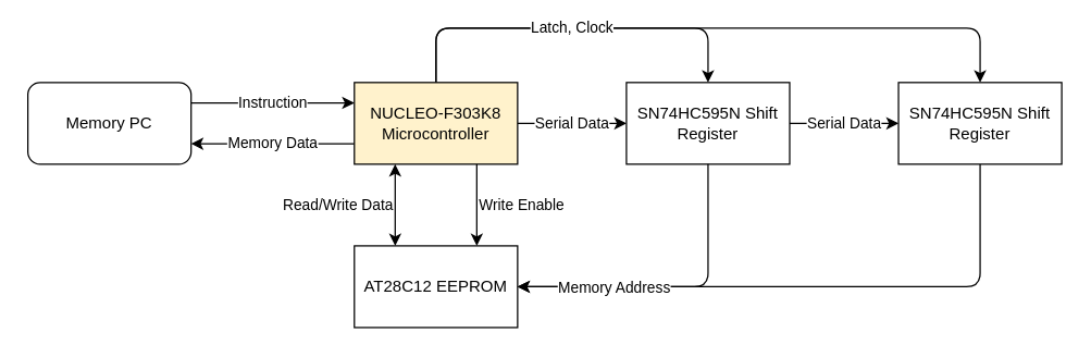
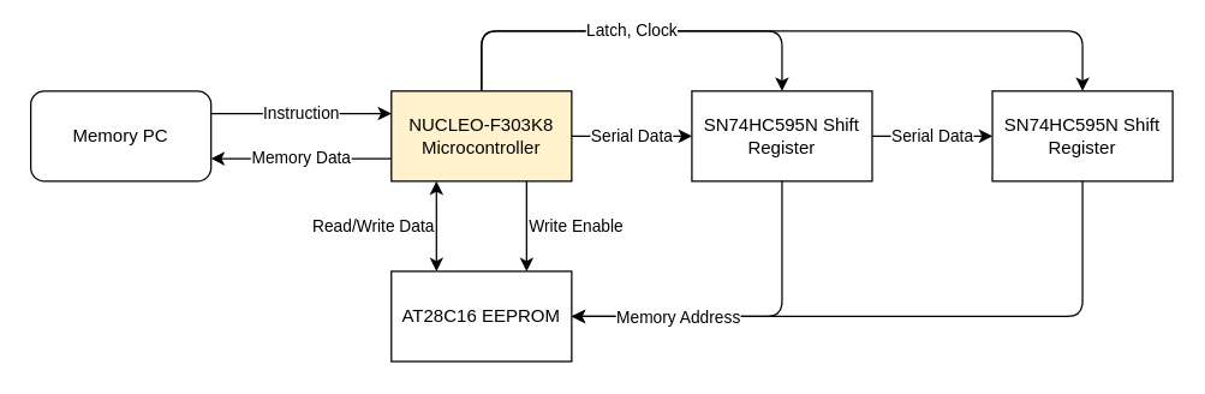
  <mxCell id="0" />
  <mxCell id="1" parent="0" />
  <mxCell id="2" value="Instruction" style="edgeStyle=none;html=1;exitX=1;exitY=0.25;exitDx=0;exitDy=0;entryX=0;entryY=0.25;entryDx=0;entryDy=0;startArrow=none;startFill=0;" edge="1" parent="1" source="6" target="10"><mxGeometry relative="1" as="geometry" /></mxCell>
  <mxCell id="3" value="Read/Write Data" style="edgeStyle=none;html=1;exitX=0.25;exitY=1;exitDx=0;exitDy=0;entryX=0.25;entryY=0;entryDx=0;entryDy=0;startArrow=classic;startFill=1;align=right;" edge="1" parent="1" source="10" target="15"><mxGeometry relative="1" as="geometry" /></mxCell>
  <mxCell id="4" style="edgeStyle=none;html=1;exitX=0.5;exitY=0;exitDx=0;exitDy=0;startArrow=none;startFill=0;endArrow=classic;endFill=1;entryX=0.5;entryY=0;entryDx=0;entryDy=0;" edge="1" parent="1" source="10" target="14"><mxGeometry relative="1" as="geometry"><mxPoint x="780" y="30" as="targetPoint" /><Array as="points"><mxPoint x="320" y="20" /><mxPoint x="720" y="20" /></Array></mxGeometry></mxCell>
  <mxCell id="5" value="Latch, Clock" style="edgeStyle=none;html=1;startArrow=none;startFill=0;endArrow=classic;endFill=1;entryX=0.5;entryY=0;entryDx=0;entryDy=0;exitX=0.5;exitY=0;exitDx=0;exitDy=0;" edge="1" parent="1" source="10" target="12"><mxGeometry relative="1" as="geometry"><mxPoint x="520" y="30" as="targetPoint" /><mxPoint x="110" y="40" as="sourcePoint" /><Array as="points"><mxPoint x="320" y="20" /><mxPoint x="520" y="20" /></Array></mxGeometry></mxCell>
  <mxCell id="6" value="Memory PC" style="rounded=1;whiteSpace=wrap;html=1;" vertex="1" parent="1"><mxGeometry x="20" y="60" width="120" height="60" as="geometry" /></mxCell>
  <mxCell id="7" value="Serial Data" style="edgeStyle=none;html=1;exitX=1;exitY=0.5;exitDx=0;exitDy=0;entryX=0;entryY=0.5;entryDx=0;entryDy=0;startArrow=none;startFill=0;" edge="1" parent="1" source="10" target="12"><mxGeometry relative="1" as="geometry"><mxPoint as="offset" /></mxGeometry></mxCell>
  <mxCell id="8" value="Write Enable" style="edgeStyle=none;html=1;startArrow=none;startFill=0;entryX=0.75;entryY=0;entryDx=0;entryDy=0;exitX=0.75;exitY=1;exitDx=0;exitDy=0;align=left;" edge="1" parent="1" source="10" target="15"><mxGeometry relative="1" as="geometry"><mxPoint x="450" y="160" as="targetPoint" /></mxGeometry></mxCell>
  <mxCell id="9" value="Memory Data" style="edgeStyle=none;html=1;exitX=0;exitY=0.75;exitDx=0;exitDy=0;entryX=1;entryY=0.75;entryDx=0;entryDy=0;startArrow=none;startFill=0;" edge="1" parent="1" source="10" target="6"><mxGeometry relative="1" as="geometry" /></mxCell>
  <mxCell id="10" value="NUCLEO-F303K8&lt;br&gt;Microcontroller" style="rounded=0;whiteSpace=wrap;html=1;fillColor=#fff2cc;" vertex="1" parent="1"><mxGeometry x="260" y="60" width="120" height="60" as="geometry" /></mxCell>
  <mxCell id="11" value="Serial Data" style="edgeStyle=none;html=1;exitX=1;exitY=0.5;exitDx=0;exitDy=0;entryX=0;entryY=0.5;entryDx=0;entryDy=0;startArrow=none;startFill=0;" edge="1" parent="1" source="12" target="14"><mxGeometry relative="1" as="geometry"><mxPoint as="offset" /></mxGeometry></mxCell>
  <mxCell id="12" value="SN74HC595N Shift Register" style="rounded=0;whiteSpace=wrap;html=1;" vertex="1" parent="1"><mxGeometry x="460" y="60" width="120" height="60" as="geometry" /></mxCell>
  <mxCell id="13" value="" style="edgeStyle=none;html=1;entryX=1;entryY=0.5;entryDx=0;entryDy=0;startArrow=none;startFill=0;align=center;" edge="1" parent="1" source="14" target="15"><mxGeometry x="0.767" relative="1" as="geometry"><Array as="points"><mxPoint x="720" y="210" /></Array><mxPoint as="offset" /></mxGeometry></mxCell>
  <mxCell id="14" value="SN74HC595N Shift Register" style="rounded=0;whiteSpace=wrap;html=1;" vertex="1" parent="1"><mxGeometry x="660" y="60" width="120" height="60" as="geometry" /></mxCell>
- <mxCell id="15" value="AT28C12 EEPROM" style="rounded=0;whiteSpace=wrap;html=1;" vertex="1" parent="1"><mxGeometry x="260" y="180" width="120" height="60" as="geometry" /></mxCell>
+ <mxCell id="15" value="AT28C16 EEPROM" style="rounded=0;whiteSpace=wrap;html=1;" vertex="1" parent="1"><mxGeometry x="260" y="180" width="120" height="60" as="geometry" /></mxCell>
  <mxCell id="16" style="edgeStyle=none;html=1;entryX=1;entryY=0.5;entryDx=0;entryDy=0;startArrow=none;startFill=0;endArrow=classic;endFill=1;" edge="1" parent="1" source="12" target="15"><mxGeometry relative="1" as="geometry"><Array as="points"><mxPoint x="520" y="210" /></Array></mxGeometry></mxCell>
  <mxCell id="17" value="Memory Address" style="edgeLabel;html=1;align=center;verticalAlign=middle;resizable=0;points=[];" vertex="1" connectable="0" parent="16"><mxGeometry x="0.308" relative="1" as="geometry"><mxPoint x="-10" as="offset" /></mxGeometry></mxCell>
